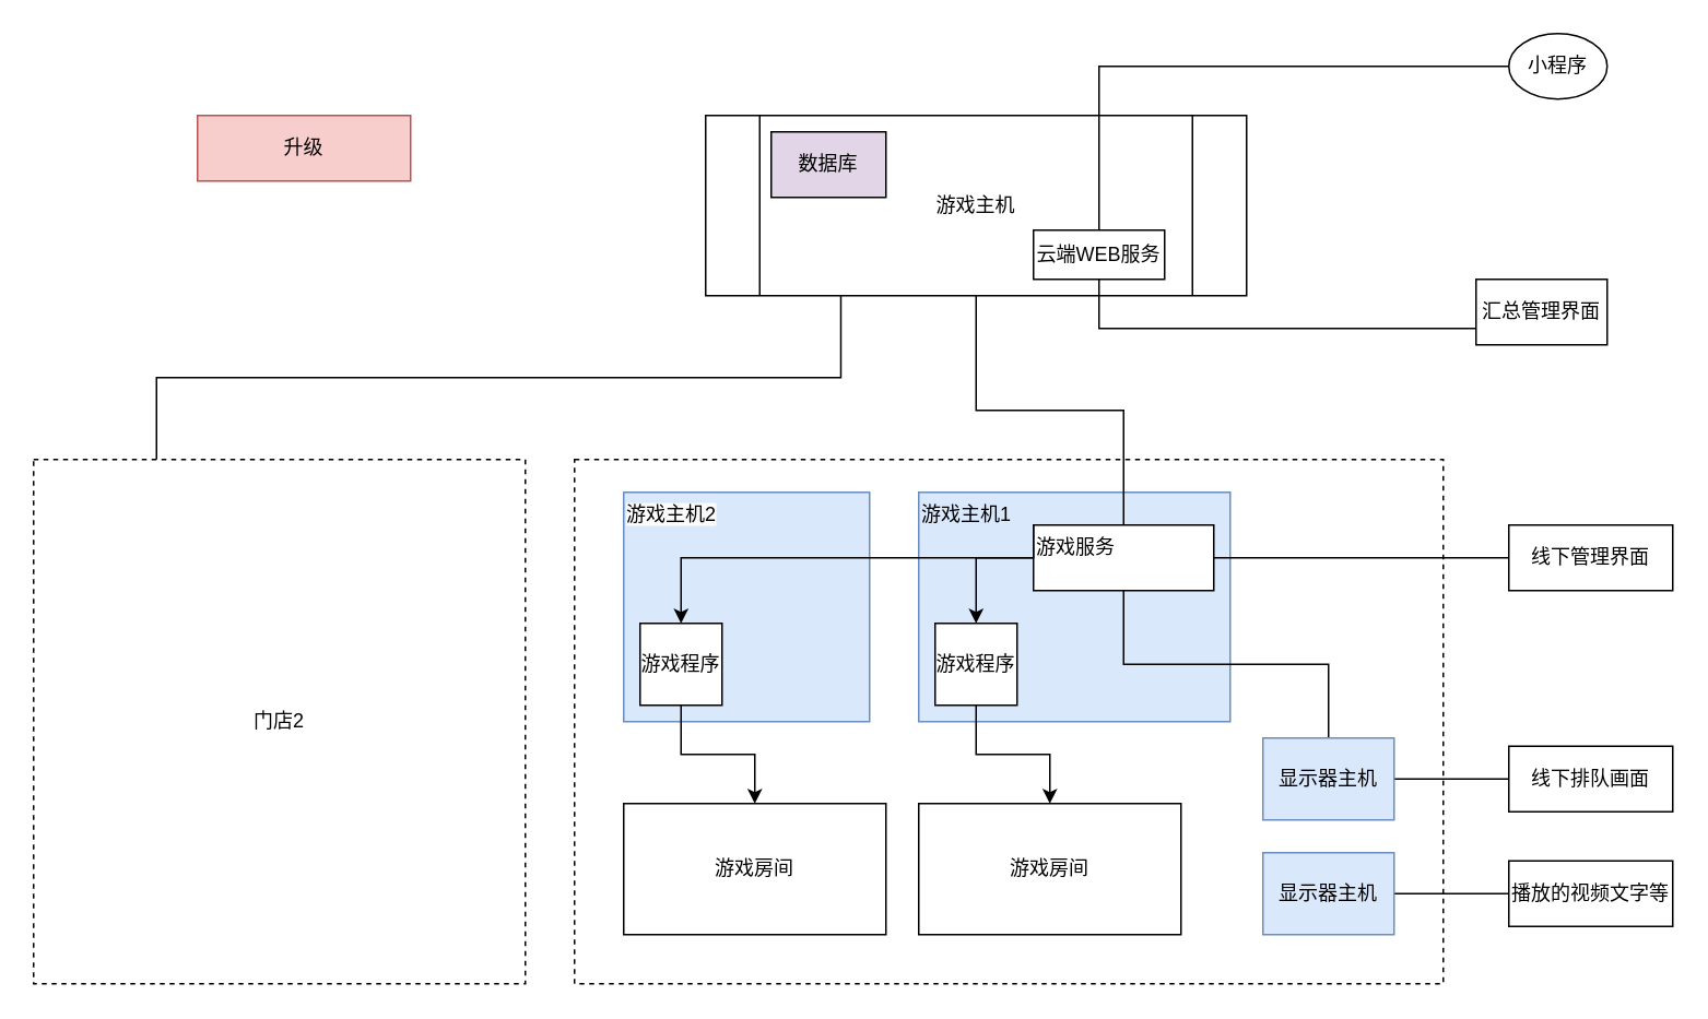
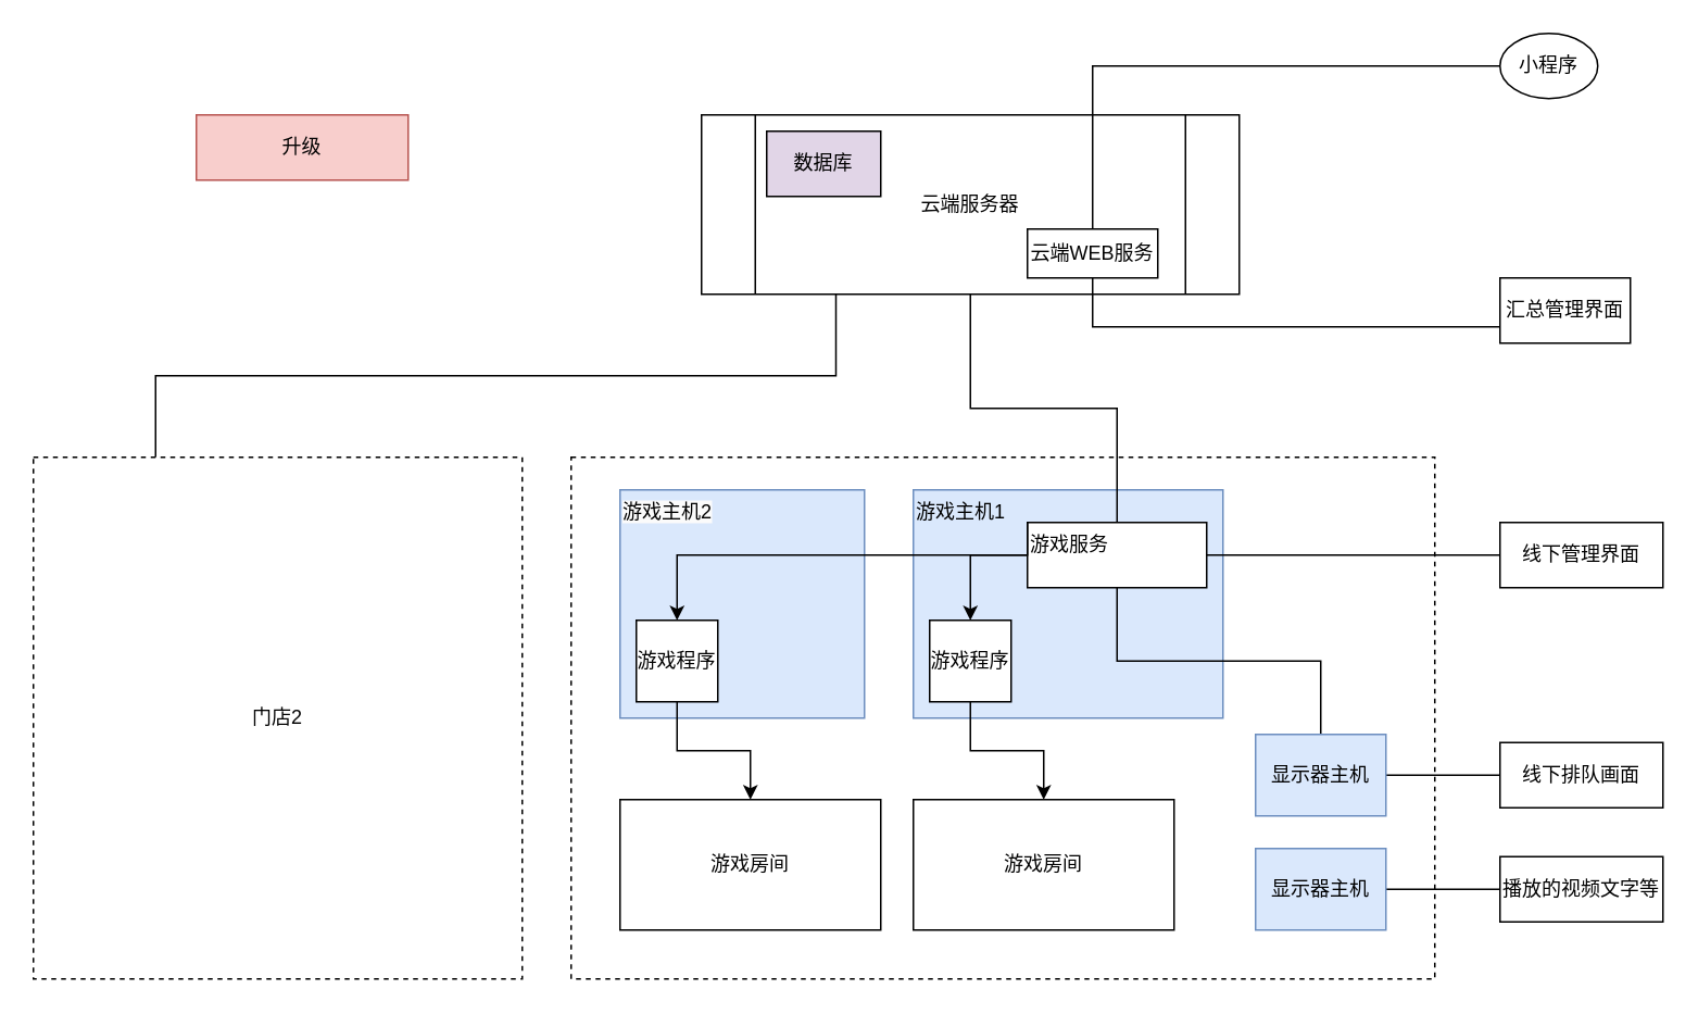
  <mxCell id="0" />
  <mxCell id="1" parent="0" />
  <mxCell id="2" value="" style="rounded=0;whiteSpace=wrap;html=1;dashed=1;" vertex="1" parent="1"><mxGeometry x="350" y="280" width="530" height="320" as="geometry" /></mxCell>
  <mxCell id="3" value="游戏主机1" style="rounded=0;whiteSpace=wrap;html=1;fillColor=#dae8fc;strokeColor=#6c8ebf;align=left;verticalAlign=top;" vertex="1" parent="1"><mxGeometry x="560" y="300" width="190" height="140" as="geometry" /></mxCell>
  <mxCell id="4" style="rounded=0;orthogonalLoop=1;jettySize=auto;html=1;exitX=0.5;exitY=0;exitDx=0;exitDy=0;entryX=0.5;entryY=1;entryDx=0;entryDy=0;edgeStyle=orthogonalEdgeStyle;endArrow=none;startFill=0;" edge="1" parent="1" source="8" target="9"><mxGeometry relative="1" as="geometry" /></mxCell>
  <mxCell id="5" style="edgeStyle=orthogonalEdgeStyle;rounded=0;orthogonalLoop=1;jettySize=auto;html=1;exitX=1;exitY=0.5;exitDx=0;exitDy=0;entryX=0;entryY=0.5;entryDx=0;entryDy=0;endArrow=none;startFill=0;" edge="1" parent="1" source="8" target="10"><mxGeometry relative="1" as="geometry" /></mxCell>
  <mxCell id="6" style="edgeStyle=orthogonalEdgeStyle;rounded=0;orthogonalLoop=1;jettySize=auto;html=1;exitX=0;exitY=0.5;exitDx=0;exitDy=0;entryX=0.5;entryY=0;entryDx=0;entryDy=0;" edge="1" parent="1" source="8" target="17"><mxGeometry relative="1" as="geometry" /></mxCell>
  <mxCell id="7" style="edgeStyle=orthogonalEdgeStyle;rounded=0;orthogonalLoop=1;jettySize=auto;html=1;exitX=0.5;exitY=1;exitDx=0;exitDy=0;endArrow=none;startFill=0;" edge="1" parent="1" source="8" target="19"><mxGeometry relative="1" as="geometry" /></mxCell>
  <mxCell id="8" value="游戏服务" style="rounded=0;whiteSpace=wrap;html=1;align=left;verticalAlign=top;" vertex="1" parent="1"><mxGeometry x="630" y="320" width="110" height="40" as="geometry" /></mxCell>
- <mxCell id="9" value="游戏主机" style="shape=process;whiteSpace=wrap;html=1;backgroundOutline=1;" vertex="1" parent="1"><mxGeometry x="430" y="70" width="330" height="110" as="geometry" /></mxCell>
+ <mxCell id="9" value="云端服务器" style="shape=process;whiteSpace=wrap;html=1;backgroundOutline=1;" vertex="1" parent="1"><mxGeometry x="430" y="70" width="330" height="110" as="geometry" /></mxCell>
  <mxCell id="10" value="线下管理界面" style="rounded=0;whiteSpace=wrap;html=1;" vertex="1" parent="1"><mxGeometry x="920" y="320" width="100" height="40" as="geometry" /></mxCell>
  <mxCell id="11" value="数据库" style="rounded=0;whiteSpace=wrap;html=1;fillColor=#e1d5e7;" vertex="1" parent="1"><mxGeometry x="470" y="80" width="70" height="40" as="geometry" /></mxCell>
  <mxCell id="12" value="小程序" style="ellipse;whiteSpace=wrap;html=1;" vertex="1" parent="1"><mxGeometry x="920" y="20" width="60" height="40" as="geometry" /></mxCell>
- <mxCell id="13" value="汇总管理界面" style="rounded=0;whiteSpace=wrap;html=1;" vertex="1" parent="1"><mxGeometry x="900" y="170" width="80" height="40" as="geometry" /></mxCell>
+ <mxCell id="13" value="汇总管理界面" style="rounded=0;whiteSpace=wrap;html=1;" vertex="1" parent="1"><mxGeometry x="920" y="170" width="80" height="40" as="geometry" /></mxCell>
  <mxCell id="14" style="edgeStyle=orthogonalEdgeStyle;rounded=0;orthogonalLoop=1;jettySize=auto;html=1;exitX=0.5;exitY=1;exitDx=0;exitDy=0;entryX=0;entryY=0.75;entryDx=0;entryDy=0;endArrow=none;startFill=0;" edge="1" parent="1" source="15" target="13"><mxGeometry relative="1" as="geometry" /></mxCell>
  <mxCell id="15" value="云端WEB服务" style="rounded=0;whiteSpace=wrap;html=1;" vertex="1" parent="1"><mxGeometry x="630" y="140" width="80" height="30" as="geometry" /></mxCell>
  <mxCell id="16" style="edgeStyle=orthogonalEdgeStyle;rounded=0;orthogonalLoop=1;jettySize=auto;html=1;exitX=0.5;exitY=1;exitDx=0;exitDy=0;" edge="1" parent="1" source="17" target="22"><mxGeometry relative="1" as="geometry" /></mxCell>
  <mxCell id="17" value="游戏程序" style="rounded=0;whiteSpace=wrap;html=1;" vertex="1" parent="1"><mxGeometry x="570" y="380" width="50" height="50" as="geometry" /></mxCell>
  <mxCell id="18" style="edgeStyle=orthogonalEdgeStyle;rounded=0;orthogonalLoop=1;jettySize=auto;html=1;exitX=1;exitY=0.5;exitDx=0;exitDy=0;entryX=0;entryY=0.5;entryDx=0;entryDy=0;endArrow=none;startFill=0;" edge="1" parent="1" source="19" target="32"><mxGeometry relative="1" as="geometry" /></mxCell>
  <mxCell id="19" value="显示器主机" style="rounded=0;whiteSpace=wrap;html=1;fillColor=#dae8fc;strokeColor=#6c8ebf;" vertex="1" parent="1"><mxGeometry x="770" y="450" width="80" height="50" as="geometry" /></mxCell>
  <mxCell id="20" style="edgeStyle=orthogonalEdgeStyle;rounded=0;orthogonalLoop=1;jettySize=auto;html=1;exitX=0;exitY=0.5;exitDx=0;exitDy=0;endArrow=none;startFill=0;" edge="1" parent="1" source="12" target="15"><mxGeometry relative="1" as="geometry" /></mxCell>
  <mxCell id="21" value="&lt;span style=&quot;color: rgb(0, 0, 0); font-family: Helvetica; font-size: 12px; font-style: normal; font-variant-ligatures: normal; font-variant-caps: normal; font-weight: 400; letter-spacing: normal; orphans: 2; text-indent: 0px; text-transform: none; widows: 2; word-spacing: 0px; -webkit-text-stroke-width: 0px; white-space: normal; background-color: rgb(251, 251, 251); text-decoration-thickness: initial; text-decoration-style: initial; text-decoration-color: initial; float: none; display: inline !important;&quot;&gt;游戏主机2&lt;/span&gt;" style="rounded=0;whiteSpace=wrap;html=1;fillColor=#dae8fc;strokeColor=#6c8ebf;align=left;verticalAlign=top;" vertex="1" parent="1"><mxGeometry x="380" y="300" width="150" height="140" as="geometry" /></mxCell>
  <mxCell id="22" value="游戏房间" style="rounded=0;whiteSpace=wrap;html=1;" vertex="1" parent="1"><mxGeometry x="560" y="490" width="160" height="80" as="geometry" /></mxCell>
  <mxCell id="23" style="edgeStyle=orthogonalEdgeStyle;rounded=0;orthogonalLoop=1;jettySize=auto;html=1;exitX=1;exitY=0.5;exitDx=0;exitDy=0;entryX=0;entryY=0.5;entryDx=0;entryDy=0;endArrow=none;startFill=0;" edge="1" parent="1" source="24" target="33"><mxGeometry relative="1" as="geometry" /></mxCell>
  <mxCell id="24" value="显示器主机" style="rounded=0;whiteSpace=wrap;html=1;fillColor=#dae8fc;strokeColor=#6c8ebf;" vertex="1" parent="1"><mxGeometry x="770" y="520" width="80" height="50" as="geometry" /></mxCell>
  <mxCell id="25" style="edgeStyle=orthogonalEdgeStyle;rounded=0;orthogonalLoop=1;jettySize=auto;html=1;exitX=0.25;exitY=0;exitDx=0;exitDy=0;entryX=0.25;entryY=1;entryDx=0;entryDy=0;endArrow=none;startFill=0;" edge="1" parent="1" source="26" target="9"><mxGeometry relative="1" as="geometry" /></mxCell>
  <mxCell id="26" value="门店2" style="rounded=0;whiteSpace=wrap;html=1;dashed=1;" vertex="1" parent="1"><mxGeometry x="20" y="280" width="300" height="320" as="geometry" /></mxCell>
  <mxCell id="27" style="edgeStyle=orthogonalEdgeStyle;rounded=0;orthogonalLoop=1;jettySize=auto;html=1;exitX=0.5;exitY=1;exitDx=0;exitDy=0;entryX=0.5;entryY=0;entryDx=0;entryDy=0;" edge="1" parent="1" source="28" target="29"><mxGeometry relative="1" as="geometry" /></mxCell>
  <mxCell id="28" value="游戏程序" style="rounded=0;whiteSpace=wrap;html=1;" vertex="1" parent="1"><mxGeometry x="390" y="380" width="50" height="50" as="geometry" /></mxCell>
  <mxCell id="29" value="游戏房间" style="rounded=0;whiteSpace=wrap;html=1;" vertex="1" parent="1"><mxGeometry x="380" y="490" width="160" height="80" as="geometry" /></mxCell>
  <mxCell id="30" style="edgeStyle=orthogonalEdgeStyle;rounded=0;orthogonalLoop=1;jettySize=auto;html=1;exitX=0;exitY=0;exitDx=0;exitDy=0;entryX=0.5;entryY=0;entryDx=0;entryDy=0;" edge="1" parent="1" source="8" target="28"><mxGeometry relative="1" as="geometry"><Array as="points"><mxPoint x="630" y="340" /><mxPoint x="415" y="340" /></Array></mxGeometry></mxCell>
  <mxCell id="31" value="升级" style="rounded=0;whiteSpace=wrap;html=1;fillColor=#f8cecc;strokeColor=#b85450;" vertex="1" parent="1"><mxGeometry y="70" width="130" height="40" as="geometry" x="120" /></mxCell>
  <mxCell id="32" value="线下排队画面" style="rounded=0;whiteSpace=wrap;html=1;" vertex="1" parent="1"><mxGeometry x="920" y="455" width="100" height="40" as="geometry" /></mxCell>
  <mxCell id="33" value="播放的视频文字等" style="rounded=0;whiteSpace=wrap;html=1;" vertex="1" parent="1"><mxGeometry x="920" y="525" width="100" height="40" as="geometry" /></mxCell>
